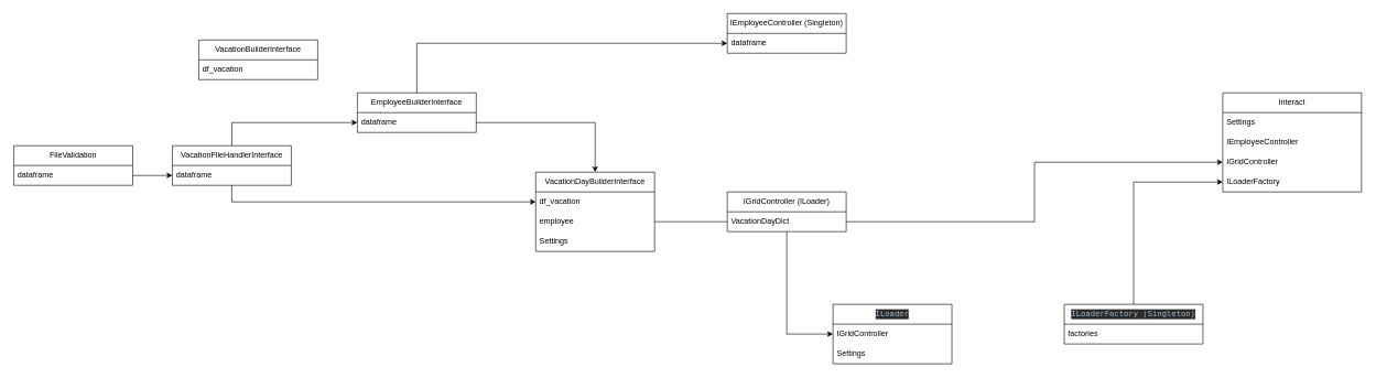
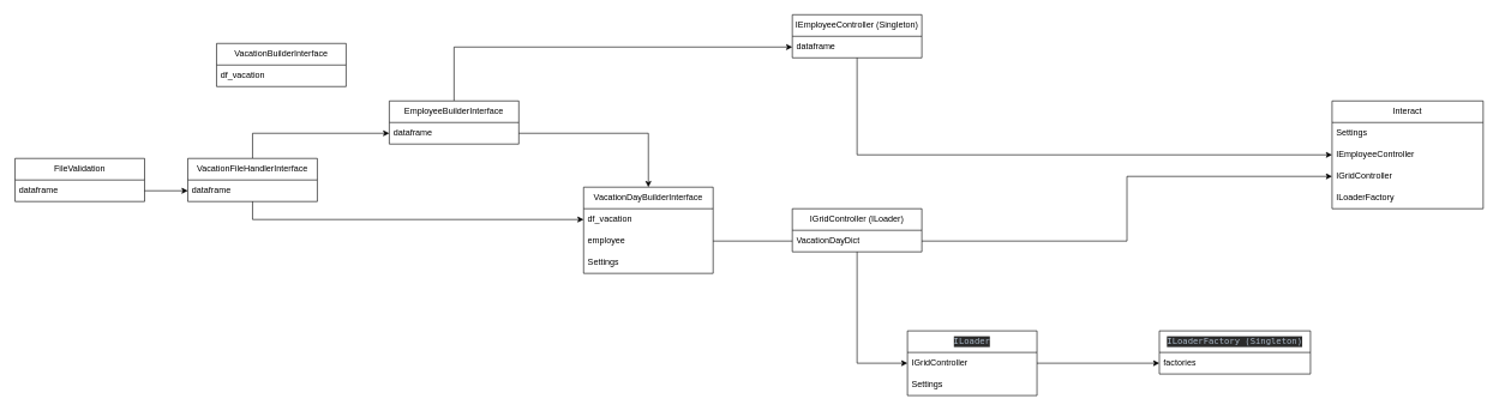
  <mxCell id="0" />
  <mxCell id="1" parent="0" />
  <mxCell id="2" value="Interact" style="swimlane;fontStyle=0;childLayout=stackLayout;horizontal=1;startSize=30;horizontalStack=0;resizeParent=1;resizeParentMax=0;resizeLast=0;collapsible=1;marginBottom=0;whiteSpace=wrap;html=1;" vertex="1" parent="1"><mxGeometry x="1850" y="140" width="210" height="150" as="geometry" /></mxCell>
  <mxCell id="3" value="Settings" style="text;strokeColor=none;fillColor=none;align=left;verticalAlign=middle;spacingLeft=4;spacingRight=4;overflow=hidden;points=[[0,0.5],[1,0.5]];portConstraint=eastwest;rotatable=0;whiteSpace=wrap;html=1;" vertex="1" parent="2"><mxGeometry y="30" width="210" height="30" as="geometry" /></mxCell>
  <mxCell id="4" value="IEmployeeController" style="text;strokeColor=none;fillColor=none;align=left;verticalAlign=middle;spacingLeft=4;spacingRight=4;overflow=hidden;points=[[0,0.5],[1,0.5]];portConstraint=eastwest;rotatable=0;whiteSpace=wrap;html=1;" vertex="1" parent="2"><mxGeometry y="60" width="210" height="30" as="geometry" /></mxCell>
  <mxCell id="5" value="IGridController" style="text;strokeColor=none;fillColor=none;align=left;verticalAlign=middle;spacingLeft=4;spacingRight=4;overflow=hidden;points=[[0,0.5],[1,0.5]];portConstraint=eastwest;rotatable=0;whiteSpace=wrap;html=1;" vertex="1" parent="2"><mxGeometry y="90" width="210" height="30" as="geometry" /></mxCell>
  <mxCell id="6" value="ILoaderFactory" style="text;strokeColor=none;fillColor=none;align=left;verticalAlign=middle;spacingLeft=4;spacingRight=4;overflow=hidden;points=[[0,0.5],[1,0.5]];portConstraint=eastwest;rotatable=0;whiteSpace=wrap;html=1;" vertex="1" parent="2"><mxGeometry y="120" width="210" height="30" as="geometry" /></mxCell>
  <mxCell id="7" style="edgeStyle=orthogonalEdgeStyle;rounded=0;orthogonalLoop=1;jettySize=auto;html=1;entryX=0;entryY=0.5;entryDx=0;entryDy=0;" edge="1" parent="1" source="9" target="13"><mxGeometry relative="1" as="geometry" /></mxCell>
  <mxCell id="8" style="edgeStyle=orthogonalEdgeStyle;rounded=0;orthogonalLoop=1;jettySize=auto;html=1;entryX=0;entryY=0.5;entryDx=0;entryDy=0;" edge="1" parent="1" source="9" target="17"><mxGeometry relative="1" as="geometry" /></mxCell>
  <mxCell id="9" value="&lt;span style=&quot;text-align: left;&quot;&gt;VacationFileHandlerInterface&lt;/span&gt;" style="swimlane;fontStyle=0;childLayout=stackLayout;horizontal=1;startSize=30;horizontalStack=0;resizeParent=1;resizeParentMax=0;resizeLast=0;collapsible=1;marginBottom=0;whiteSpace=wrap;html=1;" vertex="1" parent="1"><mxGeometry x="260" y="220" width="180" height="60" as="geometry" /></mxCell>
  <mxCell id="10" value="dataframe" style="text;strokeColor=none;fillColor=none;align=left;verticalAlign=middle;spacingLeft=4;spacingRight=4;overflow=hidden;points=[[0,0.5],[1,0.5]];portConstraint=eastwest;rotatable=0;whiteSpace=wrap;html=1;" vertex="1" parent="9"><mxGeometry y="30" width="180" height="30" as="geometry" /></mxCell>
  <mxCell id="11" style="edgeStyle=orthogonalEdgeStyle;rounded=0;orthogonalLoop=1;jettySize=auto;html=1;entryX=0;entryY=0.5;entryDx=0;entryDy=0;" edge="1" parent="1" source="12" target="26"><mxGeometry relative="1" as="geometry" /></mxCell>
  <mxCell id="12" value="&lt;span style=&quot;text-align: left;&quot;&gt;EmployeeBuilderInterface&lt;/span&gt;" style="swimlane;fontStyle=0;childLayout=stackLayout;horizontal=1;startSize=30;horizontalStack=0;resizeParent=1;resizeParentMax=0;resizeLast=0;collapsible=1;marginBottom=0;whiteSpace=wrap;html=1;" vertex="1" parent="1"><mxGeometry x="540" y="140" width="180" height="60" as="geometry" /></mxCell>
  <mxCell id="13" value="dataframe" style="text;strokeColor=none;fillColor=none;align=left;verticalAlign=middle;spacingLeft=4;spacingRight=4;overflow=hidden;points=[[0,0.5],[1,0.5]];portConstraint=eastwest;rotatable=0;whiteSpace=wrap;html=1;" vertex="1" parent="12"><mxGeometry y="30" width="180" height="30" as="geometry" /></mxCell>
  <mxCell id="14" value="&lt;span style=&quot;text-align: left;&quot;&gt;VacationBuilderInterface&lt;/span&gt;" style="swimlane;fontStyle=0;childLayout=stackLayout;horizontal=1;startSize=30;horizontalStack=0;resizeParent=1;resizeParentMax=0;resizeLast=0;collapsible=1;marginBottom=0;whiteSpace=wrap;html=1;" vertex="1" parent="1"><mxGeometry x="300" y="60" width="180" height="60" as="geometry" /></mxCell>
  <mxCell id="15" value="df_vacation" style="text;strokeColor=none;fillColor=none;align=left;verticalAlign=middle;spacingLeft=4;spacingRight=4;overflow=hidden;points=[[0,0.5],[1,0.5]];portConstraint=eastwest;rotatable=0;whiteSpace=wrap;html=1;" vertex="1" parent="14"><mxGeometry y="30" width="180" height="30" as="geometry" /></mxCell>
  <mxCell id="16" value="&lt;span style=&quot;text-align: left;&quot;&gt;VacationDayBuilderInterface&lt;/span&gt;" style="swimlane;fontStyle=0;childLayout=stackLayout;horizontal=1;startSize=30;horizontalStack=0;resizeParent=1;resizeParentMax=0;resizeLast=0;collapsible=1;marginBottom=0;whiteSpace=wrap;html=1;" vertex="1" parent="1"><mxGeometry x="810" y="260" width="180" height="120" as="geometry" /></mxCell>
  <mxCell id="17" value="df_vacation" style="text;strokeColor=none;fillColor=none;align=left;verticalAlign=middle;spacingLeft=4;spacingRight=4;overflow=hidden;points=[[0,0.5],[1,0.5]];portConstraint=eastwest;rotatable=0;whiteSpace=wrap;html=1;" vertex="1" parent="16"><mxGeometry y="30" width="180" height="30" as="geometry" /></mxCell>
  <mxCell id="18" value="employee" style="text;strokeColor=none;fillColor=none;align=left;verticalAlign=middle;spacingLeft=4;spacingRight=4;overflow=hidden;points=[[0,0.5],[1,0.5]];portConstraint=eastwest;rotatable=0;whiteSpace=wrap;html=1;" vertex="1" parent="16"><mxGeometry y="60" width="180" height="30" as="geometry" /></mxCell>
  <mxCell id="19" value="Settings" style="text;strokeColor=none;fillColor=none;align=left;verticalAlign=middle;spacingLeft=4;spacingRight=4;overflow=hidden;points=[[0,0.5],[1,0.5]];portConstraint=eastwest;rotatable=0;whiteSpace=wrap;html=1;" vertex="1" parent="16"><mxGeometry y="90" width="180" height="30" as="geometry" /></mxCell>
  <mxCell id="20" value="&lt;div style=&quot;text-align: left;&quot;&gt;&lt;span style=&quot;background-color: initial;&quot;&gt;FileValidation&lt;/span&gt;&lt;/div&gt;" style="swimlane;fontStyle=0;childLayout=stackLayout;horizontal=1;startSize=30;horizontalStack=0;resizeParent=1;resizeParentMax=0;resizeLast=0;collapsible=1;marginBottom=0;whiteSpace=wrap;html=1;" vertex="1" parent="1"><mxGeometry x="20" y="220" width="180" height="60" as="geometry" /></mxCell>
  <mxCell id="21" value="dataframe" style="text;strokeColor=none;fillColor=none;align=left;verticalAlign=middle;spacingLeft=4;spacingRight=4;overflow=hidden;points=[[0,0.5],[1,0.5]];portConstraint=eastwest;rotatable=0;whiteSpace=wrap;html=1;" vertex="1" parent="20"><mxGeometry y="30" width="180" height="30" as="geometry" /></mxCell>
  <mxCell id="22" style="edgeStyle=orthogonalEdgeStyle;rounded=0;orthogonalLoop=1;jettySize=auto;html=1;entryX=0;entryY=0.5;entryDx=0;entryDy=0;" edge="1" parent="1" source="21" target="10"><mxGeometry relative="1" as="geometry" /></mxCell>
  <mxCell id="23" style="edgeStyle=orthogonalEdgeStyle;rounded=0;orthogonalLoop=1;jettySize=auto;html=1;entryX=0.5;entryY=0;entryDx=0;entryDy=0;" edge="1" parent="1" source="13" target="16"><mxGeometry relative="1" as="geometry" /></mxCell>
+ <mxCell id="24" style="edgeStyle=orthogonalEdgeStyle;rounded=0;orthogonalLoop=1;jettySize=auto;html=1;entryX=0;entryY=0.5;entryDx=0;entryDy=0;" edge="1" parent="1" source="25" target="4"><mxGeometry relative="1" as="geometry" /></mxCell>
  <mxCell id="25" value="&lt;span style=&quot;text-align: left;&quot;&gt;IEmployeeController (Singleton)&lt;/span&gt;" style="swimlane;fontStyle=0;childLayout=stackLayout;horizontal=1;startSize=30;horizontalStack=0;resizeParent=1;resizeParentMax=0;resizeLast=0;collapsible=1;marginBottom=0;whiteSpace=wrap;html=1;" vertex="1" parent="1"><mxGeometry x="1100" y="20" width="180" height="60" as="geometry" /></mxCell>
  <mxCell id="26" value="dataframe" style="text;strokeColor=none;fillColor=none;align=left;verticalAlign=middle;spacingLeft=4;spacingRight=4;overflow=hidden;points=[[0,0.5],[1,0.5]];portConstraint=eastwest;rotatable=0;whiteSpace=wrap;html=1;" vertex="1" parent="25"><mxGeometry y="30" width="180" height="30" as="geometry" /></mxCell>
  <mxCell id="27" style="edgeStyle=orthogonalEdgeStyle;rounded=0;orthogonalLoop=1;jettySize=auto;html=1;entryX=0;entryY=0.5;entryDx=0;entryDy=0;" edge="1" parent="1" source="28" target="34"><mxGeometry relative="1" as="geometry" /></mxCell>
  <mxCell id="28" value="&lt;span style=&quot;text-align: left;&quot;&gt;IGridController (ILoader)&lt;/span&gt;" style="swimlane;fontStyle=0;childLayout=stackLayout;horizontal=1;startSize=30;horizontalStack=0;resizeParent=1;resizeParentMax=0;resizeLast=0;collapsible=1;marginBottom=0;whiteSpace=wrap;html=1;" vertex="1" parent="1"><mxGeometry x="1100" y="290" width="180" height="60" as="geometry" /></mxCell>
  <mxCell id="29" value="VacationDayDict" style="text;strokeColor=none;fillColor=none;align=left;verticalAlign=middle;spacingLeft=4;spacingRight=4;overflow=hidden;points=[[0,0.5],[1,0.5]];portConstraint=eastwest;rotatable=0;whiteSpace=wrap;html=1;" vertex="1" parent="28"><mxGeometry y="30" width="180" height="30" as="geometry" /></mxCell>
  <mxCell id="30" style="edgeStyle=orthogonalEdgeStyle;rounded=0;orthogonalLoop=1;jettySize=auto;html=1;entryX=0;entryY=0.5;entryDx=0;entryDy=0;endArrow=none;" edge="1" parent="1" source="18" target="29"><mxGeometry relative="1" as="geometry"><mxPoint x="1100" y="335" as="targetPoint" /></mxGeometry></mxCell>
  <mxCell id="31" style="edgeStyle=orthogonalEdgeStyle;rounded=0;orthogonalLoop=1;jettySize=auto;html=1;entryX=0;entryY=0.5;entryDx=0;entryDy=0;" edge="1" parent="1" source="29" target="5"><mxGeometry relative="1" as="geometry" /></mxCell>
+ <mxCell id="32" style="edgeStyle=orthogonalEdgeStyle;rounded=0;orthogonalLoop=1;jettySize=auto;html=1;entryX=0;entryY=0.5;entryDx=0;entryDy=0;" edge="1" parent="1" source="33" target="38"><mxGeometry relative="1" as="geometry"><mxPoint x="1570" y="505" as="targetPoint" /></mxGeometry></mxCell>
  <mxCell id="33" value="&lt;pre style=&quot;background-color:#2b2b2b;color:#a9b7c6;font-family:'JetBrains Mono',monospace;font-size:9,8pt;&quot;&gt;ILoader&lt;/pre&gt;" style="swimlane;fontStyle=0;childLayout=stackLayout;horizontal=1;startSize=30;horizontalStack=0;resizeParent=1;resizeParentMax=0;resizeLast=0;collapsible=1;marginBottom=0;whiteSpace=wrap;html=1;" vertex="1" parent="1"><mxGeometry x="1260" y="460" width="180" height="90" as="geometry" /></mxCell>
  <mxCell id="34" value="IGridController" style="text;strokeColor=none;fillColor=none;align=left;verticalAlign=middle;spacingLeft=4;spacingRight=4;overflow=hidden;points=[[0,0.5],[1,0.5]];portConstraint=eastwest;rotatable=0;whiteSpace=wrap;html=1;" vertex="1" parent="33"><mxGeometry y="30" width="180" height="30" as="geometry" /></mxCell>
  <mxCell id="35" value="Settings" style="text;strokeColor=none;fillColor=none;align=left;verticalAlign=middle;spacingLeft=4;spacingRight=4;overflow=hidden;points=[[0,0.5],[1,0.5]];portConstraint=eastwest;rotatable=0;whiteSpace=wrap;html=1;" vertex="1" parent="33"><mxGeometry y="60" width="180" height="30" as="geometry" /></mxCell>
- <mxCell id="36" style="edgeStyle=orthogonalEdgeStyle;rounded=0;orthogonalLoop=1;jettySize=auto;html=1;entryX=0;entryY=0.5;entryDx=0;entryDy=0;" edge="1" parent="1" source="37" target="6"><mxGeometry relative="1" as="geometry" /></mxCell>
  <mxCell id="37" value="&lt;pre style=&quot;background-color:#2b2b2b;color:#a9b7c6;font-family:'JetBrains Mono',monospace;font-size:9,8pt;&quot;&gt;ILoaderFactory (Singleton)&lt;/pre&gt;" style="swimlane;fontStyle=0;childLayout=stackLayout;horizontal=1;startSize=30;horizontalStack=0;resizeParent=1;resizeParentMax=0;resizeLast=0;collapsible=1;marginBottom=0;whiteSpace=wrap;html=1;" vertex="1" parent="1"><mxGeometry x="1610" y="460" width="210" height="60" as="geometry" /></mxCell>
  <mxCell id="38" value="factories" style="text;strokeColor=none;fillColor=none;align=left;verticalAlign=middle;spacingLeft=4;spacingRight=4;overflow=hidden;points=[[0,0.5],[1,0.5]];portConstraint=eastwest;rotatable=0;whiteSpace=wrap;html=1;" vertex="1" parent="37"><mxGeometry y="30" width="210" height="30" as="geometry" /></mxCell>
